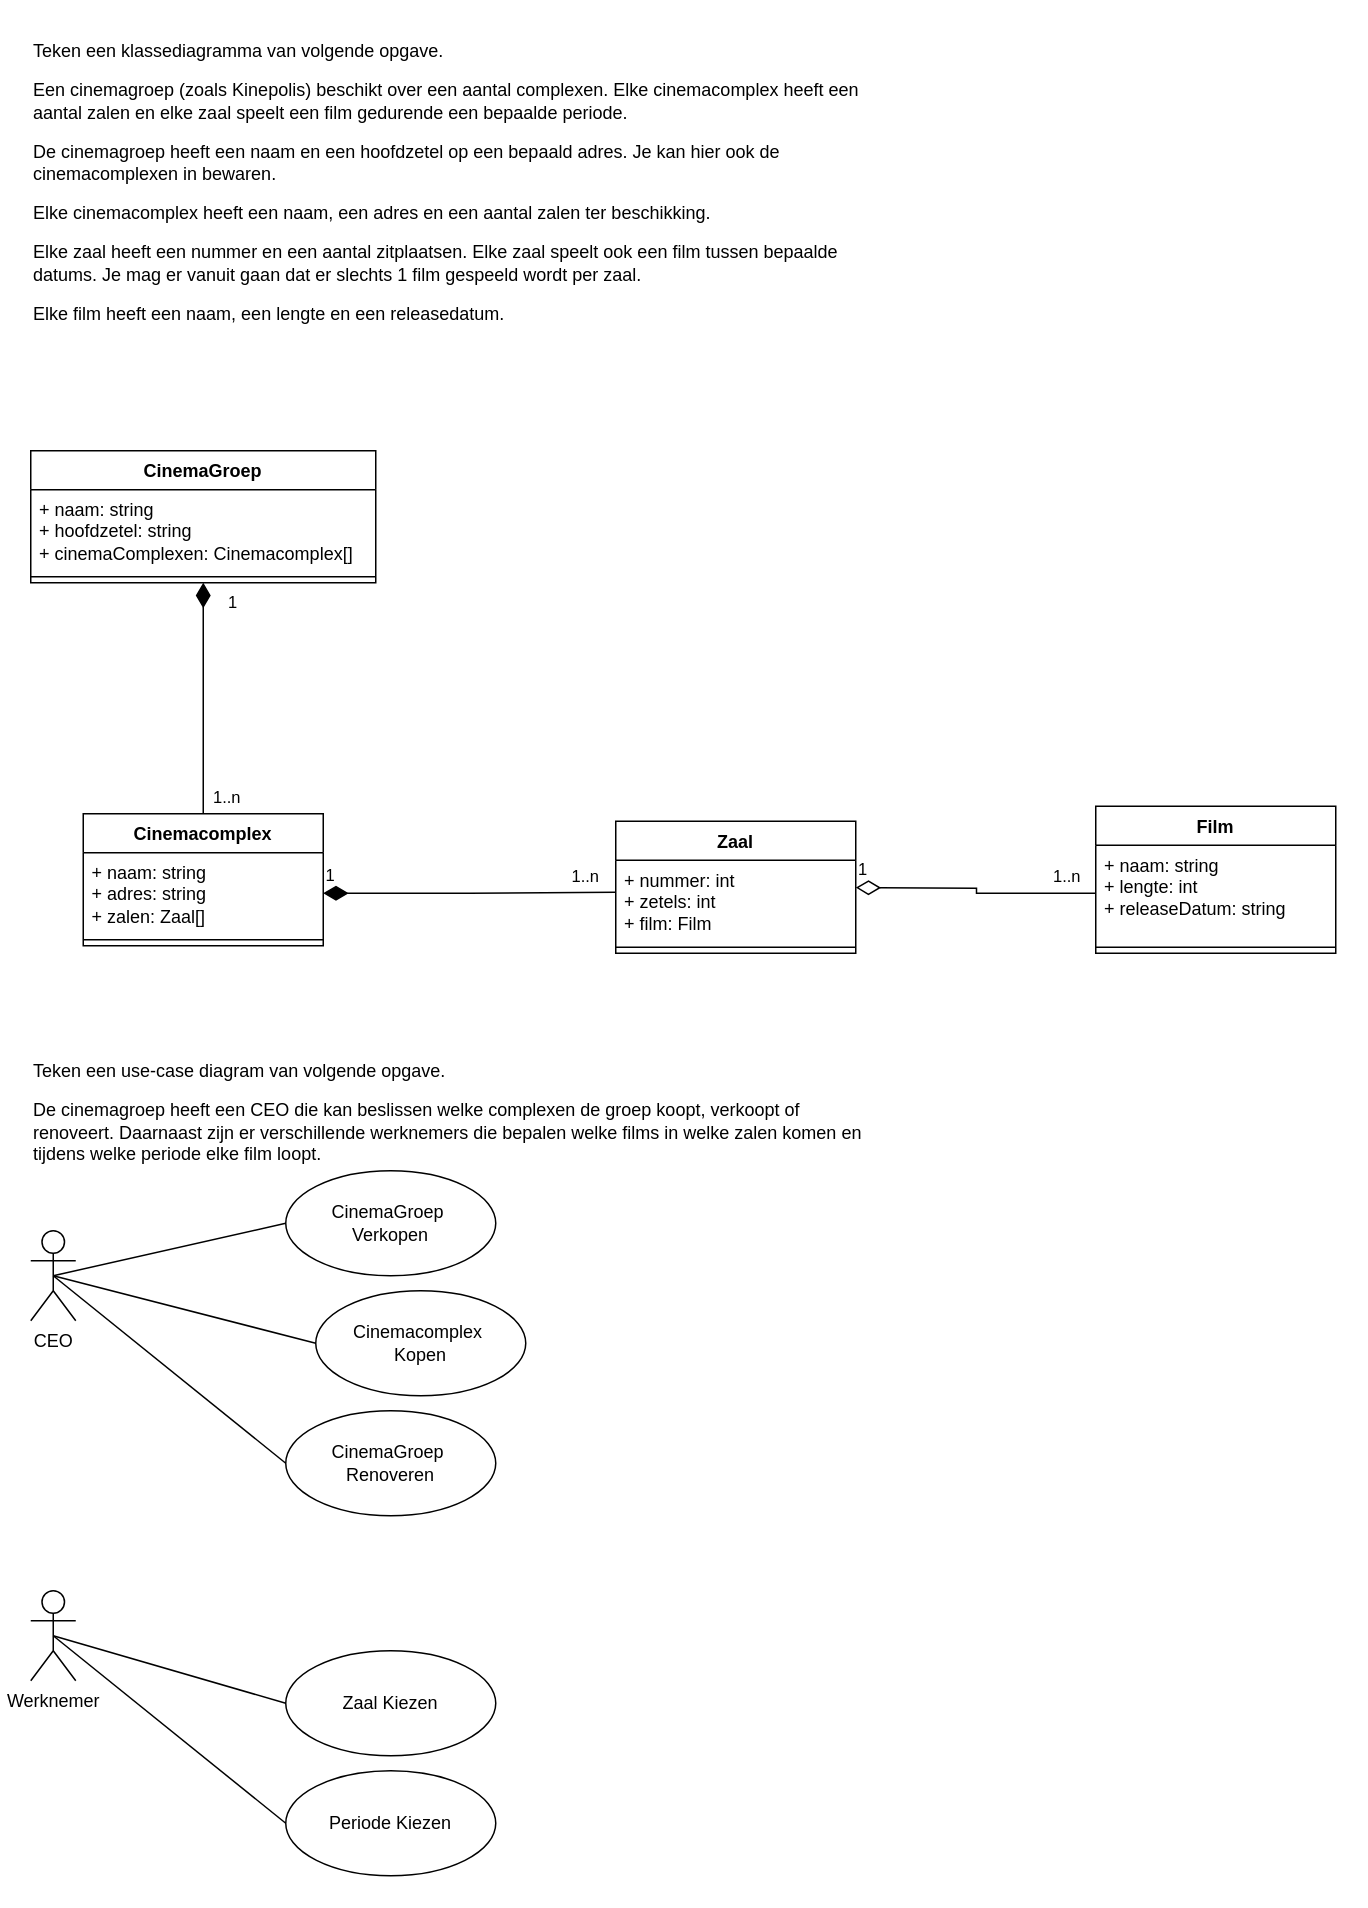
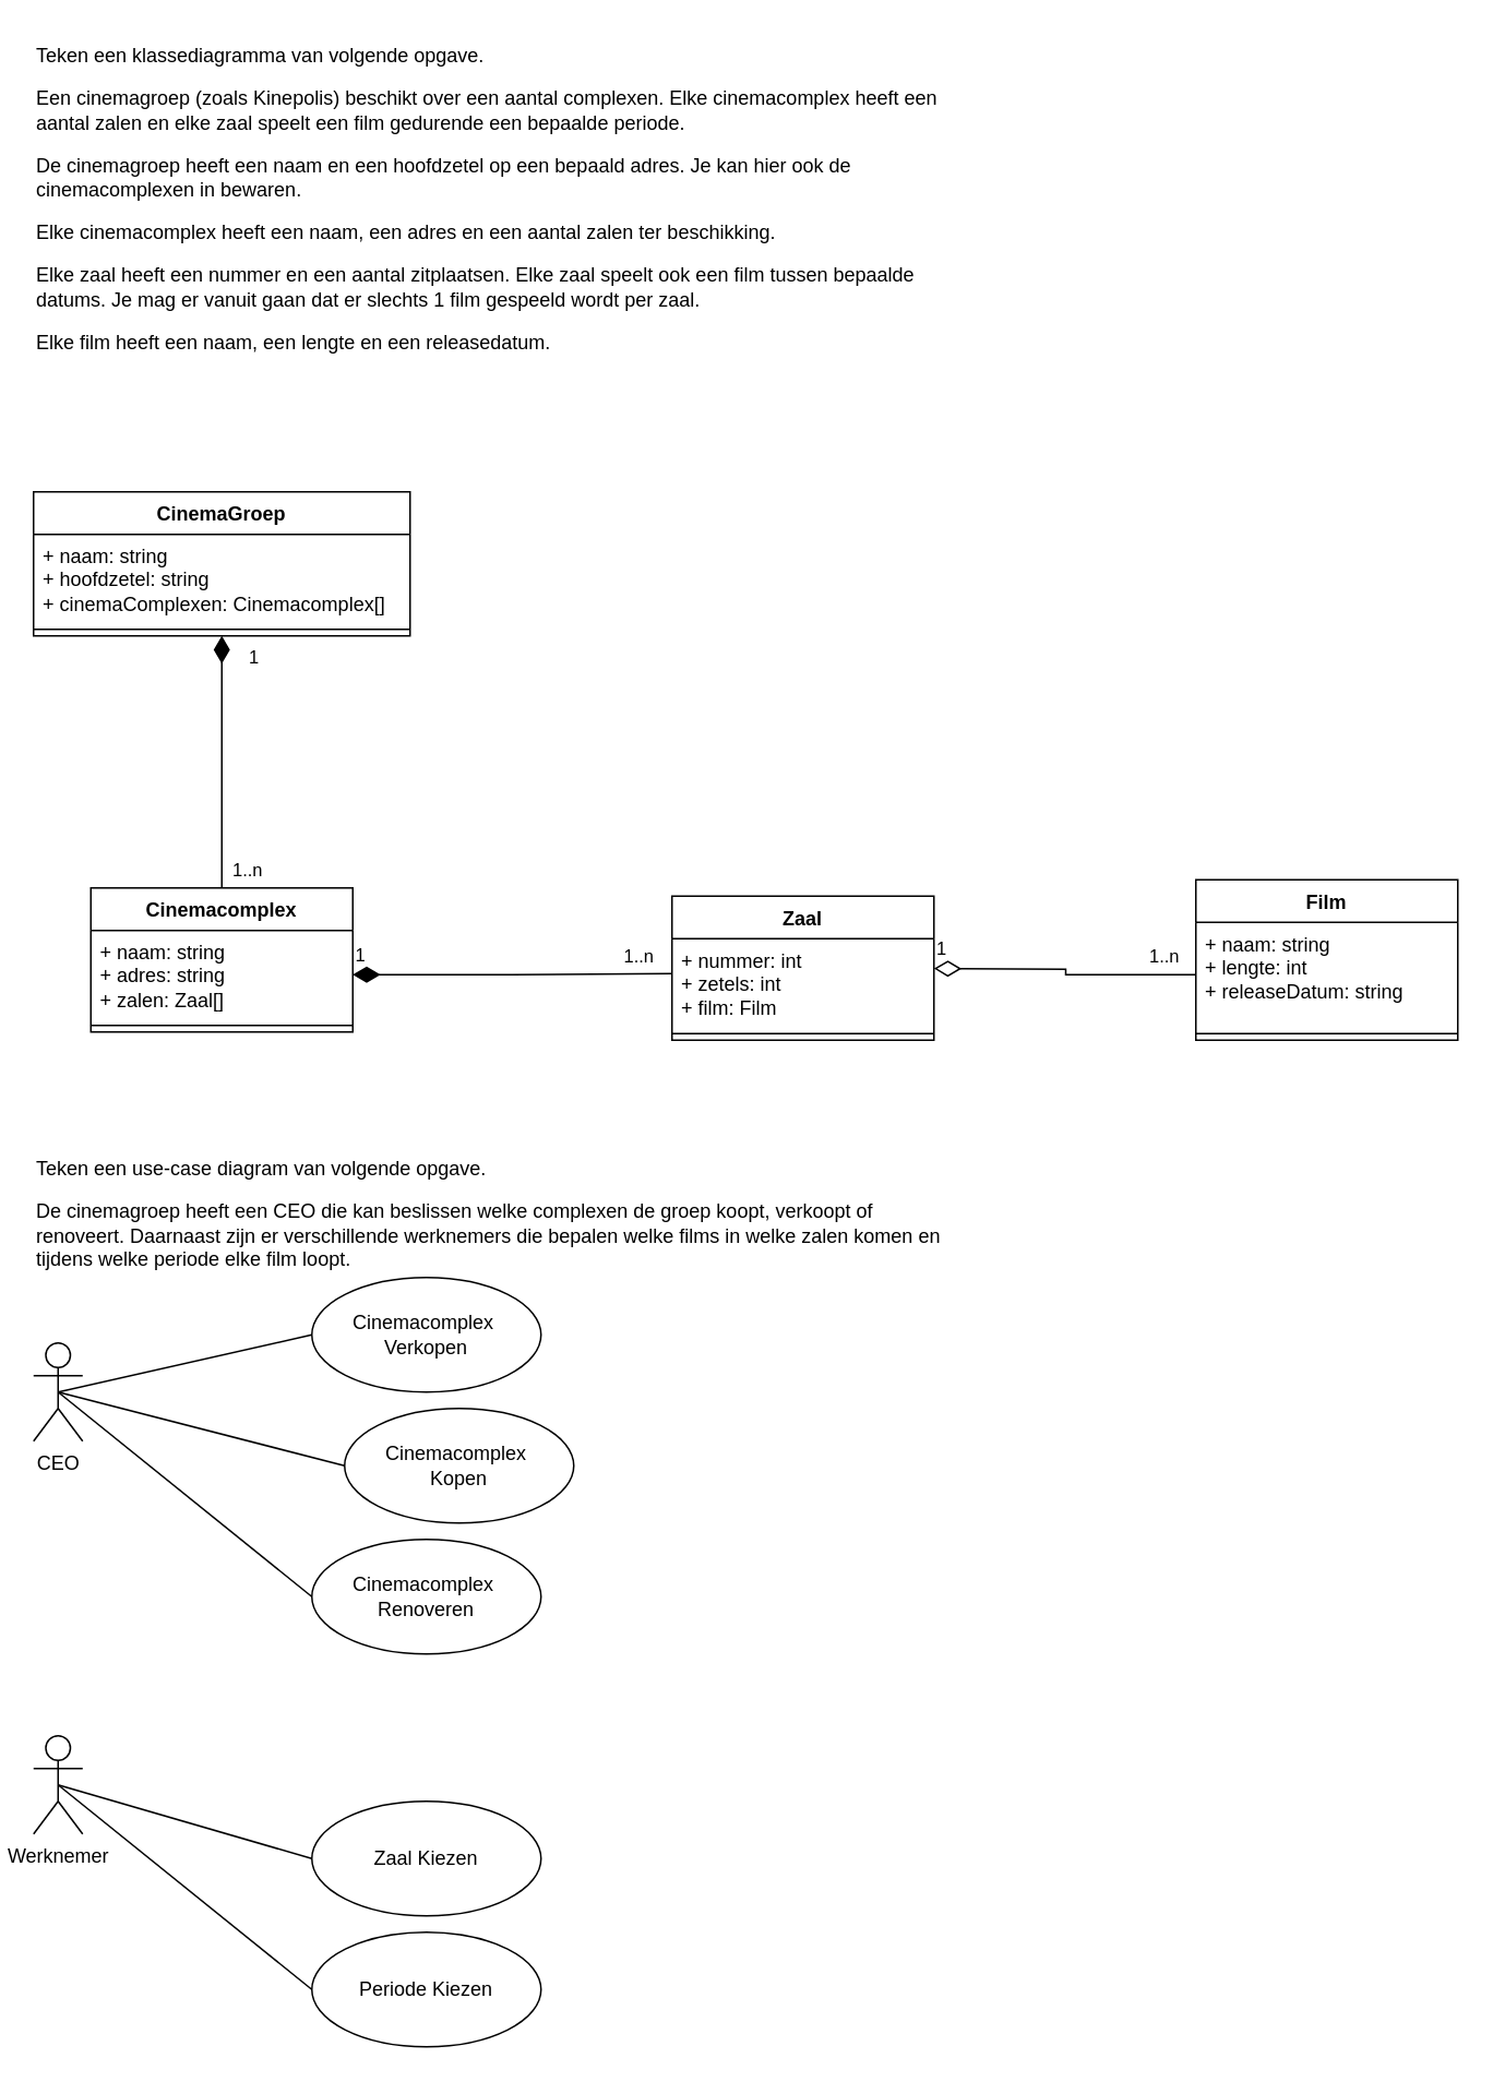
  <mxCell id="0" />
  <mxCell id="1" parent="0" />
  <mxCell id="2" value="&lt;span class=&quot;fontstyle0&quot;&gt;Teken een klassediagramma van volgende opgave.&lt;p&gt;&lt;/p&gt;Een cinemagroep (zoals Kinepolis) beschikt over een aantal complexen. Elke cinemacomplex heeft een aantal zalen en elke zaal speelt een film gedurende een bepaalde periode.&lt;p&gt;&lt;/p&gt;De cinemagroep heeft een naam en een hoofdzetel op een bepaald adres. Je kan hier ook de cinemacomplexen in bewaren.&lt;p&gt;&lt;/p&gt;Elke cinemacomplex heeft een naam, een adres en een aantal zalen ter beschikking.&lt;/span&gt;&lt;p&gt;&lt;/p&gt;&lt;span class=&quot;fontstyle0&quot;&gt;Elke zaal heeft een nummer en een aantal zitplaatsen. Elke zaal speelt ook een film tussen bepaalde datums. Je mag er vanuit gaan dat er slechts 1 film gespeeld wordt per zaal.&lt;p&gt;&lt;/p&gt;Elke film heeft een naam, een lengte en een releasedatum.&lt;/span&gt; &#10;&lt;br style=&quot;font-style: normal; font-variant: normal; font-weight: normal; letter-spacing: normal; line-height: normal; orphans: 2; text-align: -webkit-auto; text-indent: 0px; text-transform: none; white-space: normal; widows: 2; word-spacing: 0px; -webkit-text-size-adjust: auto; -webkit-text-stroke-width: 0px;&quot;&gt;" style="text;whiteSpace=wrap;html=1;" parent="1" vertex="1"><mxGeometry x="20" y="20" width="560" height="230" as="geometry" /></mxCell>
  <mxCell id="3" value="Cinemacomplex" style="swimlane;fontStyle=1;align=center;verticalAlign=top;childLayout=stackLayout;horizontal=1;startSize=26;horizontalStack=0;resizeParent=1;resizeParentMax=0;resizeLast=0;collapsible=1;marginBottom=0;whiteSpace=wrap;html=1;" parent="1" vertex="1"><mxGeometry x="55" y="542" width="160" height="88" as="geometry"><mxRectangle x="210" y="400" width="100" height="30" as="alternateBounds" /></mxGeometry></mxCell>
  <mxCell id="4" value="+ naam: string&lt;div&gt;+ adres: string&lt;/div&gt;&lt;div&gt;+ zalen: Zaal[]&lt;/div&gt;" style="text;strokeColor=none;fillColor=none;align=left;verticalAlign=top;spacingLeft=4;spacingRight=4;overflow=hidden;rotatable=0;points=[[0,0.5],[1,0.5]];portConstraint=eastwest;whiteSpace=wrap;html=1;" parent="3" vertex="1"><mxGeometry y="26" width="160" height="54" as="geometry" /></mxCell>
  <mxCell id="5" value="" style="line;strokeWidth=1;fillColor=none;align=left;verticalAlign=middle;spacingTop=-1;spacingLeft=3;spacingRight=3;rotatable=0;labelPosition=right;points=[];portConstraint=eastwest;strokeColor=inherit;" parent="3" vertex="1"><mxGeometry y="80" width="160" height="8" as="geometry" /></mxCell>
  <mxCell id="6" value="Zaal" style="swimlane;fontStyle=1;align=center;verticalAlign=top;childLayout=stackLayout;horizontal=1;startSize=26;horizontalStack=0;resizeParent=1;resizeParentMax=0;resizeLast=0;collapsible=1;marginBottom=0;whiteSpace=wrap;html=1;" parent="1" vertex="1"><mxGeometry x="410" y="547" width="160" height="88" as="geometry" /></mxCell>
  <mxCell id="7" value="+ nummer: int&lt;div&gt;+ zetels: int&lt;/div&gt;&lt;div&gt;+ film: Film&lt;/div&gt;" style="text;strokeColor=none;fillColor=none;align=left;verticalAlign=top;spacingLeft=4;spacingRight=4;overflow=hidden;rotatable=0;points=[[0,0.5],[1,0.5]];portConstraint=eastwest;whiteSpace=wrap;html=1;" parent="6" vertex="1"><mxGeometry y="26" width="160" height="54" as="geometry" /></mxCell>
  <mxCell id="8" value="" style="line;strokeWidth=1;fillColor=none;align=left;verticalAlign=middle;spacingTop=-1;spacingLeft=3;spacingRight=3;rotatable=0;labelPosition=right;points=[];portConstraint=eastwest;strokeColor=inherit;" parent="6" vertex="1"><mxGeometry y="80" width="160" height="8" as="geometry" /></mxCell>
  <mxCell id="9" value="Film" style="swimlane;fontStyle=1;align=center;verticalAlign=top;childLayout=stackLayout;horizontal=1;startSize=26;horizontalStack=0;resizeParent=1;resizeParentMax=0;resizeLast=0;collapsible=1;marginBottom=0;whiteSpace=wrap;html=1;" parent="1" vertex="1"><mxGeometry x="730" y="537" width="160" height="98" as="geometry" /></mxCell>
  <mxCell id="10" value="+ naam: string&lt;br&gt;+ lengte: int&lt;br&gt;+ releaseDatum: string" style="text;strokeColor=none;fillColor=none;align=left;verticalAlign=top;spacingLeft=4;spacingRight=4;overflow=hidden;rotatable=0;points=[[0,0.5],[1,0.5]];portConstraint=eastwest;whiteSpace=wrap;html=1;" parent="9" vertex="1"><mxGeometry y="26" width="160" height="64" as="geometry" /></mxCell>
  <mxCell id="11" value="" style="line;strokeWidth=1;fillColor=none;align=left;verticalAlign=middle;spacingTop=-1;spacingLeft=3;spacingRight=3;rotatable=0;labelPosition=right;points=[];portConstraint=eastwest;strokeColor=inherit;" parent="9" vertex="1"><mxGeometry y="90" width="160" height="8" as="geometry" /></mxCell>
  <mxCell id="12" value="CinemaGroep" style="swimlane;fontStyle=1;align=center;verticalAlign=top;childLayout=stackLayout;horizontal=1;startSize=26;horizontalStack=0;resizeParent=1;resizeParentMax=0;resizeLast=0;collapsible=1;marginBottom=0;whiteSpace=wrap;html=1;" parent="1" vertex="1"><mxGeometry x="20" y="300" width="230" height="88" as="geometry"><mxRectangle x="210" y="400" width="100" height="30" as="alternateBounds" /></mxGeometry></mxCell>
  <mxCell id="13" value="+ naam: string&lt;div&gt;+ hoofdzetel: string&lt;/div&gt;&lt;div&gt;+ cinemaComplexen: Cinemacomplex[]&lt;/div&gt;" style="text;strokeColor=none;fillColor=none;align=left;verticalAlign=top;spacingLeft=4;spacingRight=4;overflow=hidden;rotatable=0;points=[[0,0.5],[1,0.5]];portConstraint=eastwest;whiteSpace=wrap;html=1;" parent="12" vertex="1"><mxGeometry y="26" width="230" height="54" as="geometry" /></mxCell>
  <mxCell id="14" value="" style="line;strokeWidth=1;fillColor=none;align=left;verticalAlign=middle;spacingTop=-1;spacingLeft=3;spacingRight=3;rotatable=0;labelPosition=right;points=[];portConstraint=eastwest;strokeColor=inherit;" parent="12" vertex="1"><mxGeometry y="80" width="230" height="8" as="geometry" /></mxCell>
  <mxCell id="15" value="1" style="endArrow=none;html=1;endSize=12;startArrow=diamondThin;startSize=14;startFill=1;edgeStyle=orthogonalEdgeStyle;align=left;verticalAlign=bottom;rounded=0;exitX=0.5;exitY=1;exitDx=0;exitDy=0;entryX=0.5;entryY=0;entryDx=0;entryDy=0;endFill=0;" parent="1" source="12" target="3" edge="1"><mxGeometry x="-0.714" y="15" relative="1" as="geometry"><mxPoint x="310" y="470" as="sourcePoint" /><mxPoint x="470" y="470" as="targetPoint" /><mxPoint as="offset" /></mxGeometry></mxCell>
  <mxCell id="16" value="1" style="endArrow=none;html=1;endSize=12;startArrow=diamondThin;startSize=14;startFill=1;edgeStyle=orthogonalEdgeStyle;align=left;verticalAlign=bottom;rounded=0;exitX=1;exitY=0.5;exitDx=0;exitDy=0;entryX=-0.001;entryY=0.396;entryDx=0;entryDy=0;entryPerimeter=0;endFill=0;" parent="1" source="4" target="7" edge="1"><mxGeometry x="-1" y="3" relative="1" as="geometry"><mxPoint x="330" y="510" as="sourcePoint" /><mxPoint x="490" y="510" as="targetPoint" /></mxGeometry></mxCell>
  <mxCell id="17" value="1" style="endArrow=none;html=1;endSize=12;startArrow=diamondThin;startSize=14;startFill=0;edgeStyle=orthogonalEdgeStyle;align=left;verticalAlign=bottom;rounded=0;exitX=1;exitY=0.5;exitDx=0;exitDy=0;entryX=0;entryY=0.5;entryDx=0;entryDy=0;endFill=0;" parent="1" target="10" edge="1"><mxGeometry x="-1" y="3" relative="1" as="geometry"><mxPoint x="570" y="591.24" as="sourcePoint" /><mxPoint x="765" y="590.24" as="targetPoint" /></mxGeometry></mxCell>
  <mxCell id="18" value="&lt;span class=&quot;fontstyle0&quot;&gt;Teken een use-case diagram van volgende opgave.&lt;p&gt;&lt;/p&gt;De cinemagroep heeft een CEO die kan beslissen welke complexen de groep koopt, verkoopt of renoveert. Daarnaast zijn er verschillende werknemers die bepalen welke films in welke zalen komen en tijdens welke periode elke film loopt.&lt;/span&gt; &#10;&lt;br style=&quot;font-style: normal; font-variant: normal; font-weight: normal; letter-spacing: normal; line-height: normal; orphans: 2; text-align: -webkit-auto; text-indent: 0px; text-transform: none; white-space: normal; widows: 2; word-spacing: 0px; -webkit-text-size-adjust: auto; -webkit-text-stroke-width: 0px;&quot;&gt;" style="text;whiteSpace=wrap;html=1;" parent="1" vertex="1"><mxGeometry x="20" y="700" width="560" height="110" as="geometry" /></mxCell>
  <mxCell id="19" value="&lt;span style=&quot;font-size: 11px; text-wrap: nowrap; background-color: rgb(255, 255, 255);&quot;&gt;1..n&lt;/span&gt;" style="text;whiteSpace=wrap;html=1;" parent="1" vertex="1"><mxGeometry x="140" y="517" width="30" height="20" as="geometry" /></mxCell>
  <mxCell id="20" value="&lt;span style=&quot;font-size: 11px; text-wrap: nowrap; background-color: rgb(255, 255, 255);&quot;&gt;1..n&lt;/span&gt;" style="text;whiteSpace=wrap;html=1;" parent="1" vertex="1"><mxGeometry x="379" y="570" width="30" height="20" as="geometry" /></mxCell>
  <mxCell id="21" value="&lt;span style=&quot;font-size: 11px; text-wrap: nowrap; background-color: rgb(255, 255, 255);&quot;&gt;1..n&lt;/span&gt;" style="text;whiteSpace=wrap;html=1;" parent="1" vertex="1"><mxGeometry x="700" y="570" width="30" height="20" as="geometry" /></mxCell>
  <mxCell id="22" value="CEO" style="shape=umlActor;verticalLabelPosition=bottom;verticalAlign=top;html=1;" parent="1" vertex="1"><mxGeometry x="20" y="820" width="30" height="60" as="geometry" /></mxCell>
- <mxCell id="23" value="CinemaGroep&amp;nbsp;&lt;br&gt;Verkopen" style="ellipse;whiteSpace=wrap;html=1;" parent="1" vertex="1"><mxGeometry x="190" y="780" width="140" height="70" as="geometry" /></mxCell>
+ <mxCell id="23" value="Cinemacomplex&amp;nbsp;&lt;br&gt;Verkopen" style="ellipse;whiteSpace=wrap;html=1;" parent="1" vertex="1"><mxGeometry x="190" y="780" width="140" height="70" as="geometry" /></mxCell>
  <mxCell id="24" value="Cinemacomplex&amp;nbsp;&lt;br&gt;Kopen" style="ellipse;whiteSpace=wrap;html=1;" parent="1" vertex="1"><mxGeometry x="210" y="860" width="140" height="70" as="geometry" /></mxCell>
- <mxCell id="25" value="CinemaGroep&amp;nbsp;&lt;br&gt;Renoveren" style="ellipse;whiteSpace=wrap;html=1;" parent="1" vertex="1"><mxGeometry x="190" y="940" width="140" height="70" as="geometry" /></mxCell>
+ <mxCell id="25" value="Cinemacomplex&amp;nbsp;&lt;br&gt;Renoveren" style="ellipse;whiteSpace=wrap;html=1;" parent="1" vertex="1"><mxGeometry x="190" y="940" width="140" height="70" as="geometry" /></mxCell>
  <mxCell id="26" value="" style="endArrow=none;html=1;rounded=0;entryX=0;entryY=0.5;entryDx=0;entryDy=0;exitX=0.5;exitY=0.5;exitDx=0;exitDy=0;exitPerimeter=0;" parent="1" source="22" target="23" edge="1"><mxGeometry width="50" height="50" relative="1" as="geometry"><mxPoint x="60" y="860" as="sourcePoint" /><mxPoint x="290" y="850" as="targetPoint" /></mxGeometry></mxCell>
  <mxCell id="27" value="" style="endArrow=none;html=1;rounded=0;entryX=0;entryY=0.5;entryDx=0;entryDy=0;exitX=0.5;exitY=0.5;exitDx=0;exitDy=0;exitPerimeter=0;" parent="1" source="22" target="24" edge="1"><mxGeometry width="50" height="50" relative="1" as="geometry"><mxPoint x="45" y="860" as="sourcePoint" /><mxPoint x="200" y="825" as="targetPoint" /></mxGeometry></mxCell>
  <mxCell id="28" value="" style="endArrow=none;html=1;rounded=0;entryX=0;entryY=0.5;entryDx=0;entryDy=0;exitX=0.5;exitY=0.5;exitDx=0;exitDy=0;exitPerimeter=0;" parent="1" source="22" target="25" edge="1"><mxGeometry width="50" height="50" relative="1" as="geometry"><mxPoint x="55" y="870" as="sourcePoint" /><mxPoint x="210" y="835" as="targetPoint" /></mxGeometry></mxCell>
  <mxCell id="29" value="Werknemer" style="shape=umlActor;verticalLabelPosition=bottom;verticalAlign=top;html=1;" parent="1" vertex="1"><mxGeometry x="20" y="1060" width="30" height="60" as="geometry" /></mxCell>
  <mxCell id="30" value="Zaal Kiezen" style="ellipse;whiteSpace=wrap;html=1;" parent="1" vertex="1"><mxGeometry x="190" y="1100" width="140" height="70" as="geometry" /></mxCell>
  <mxCell id="31" value="Periode Kiezen" style="ellipse;whiteSpace=wrap;html=1;" parent="1" vertex="1"><mxGeometry x="190" y="1180" width="140" height="70" as="geometry" /></mxCell>
  <mxCell id="32" value="" style="endArrow=none;html=1;rounded=0;entryX=0;entryY=0.5;entryDx=0;entryDy=0;exitX=0.5;exitY=0.5;exitDx=0;exitDy=0;exitPerimeter=0;" parent="1" source="29" target="30" edge="1"><mxGeometry width="50" height="50" relative="1" as="geometry"><mxPoint x="45" y="1100" as="sourcePoint" /><mxPoint x="200" y="1065" as="targetPoint" /></mxGeometry></mxCell>
  <mxCell id="33" value="" style="endArrow=none;html=1;rounded=0;entryX=0;entryY=0.5;entryDx=0;entryDy=0;exitX=0.5;exitY=0.5;exitDx=0;exitDy=0;exitPerimeter=0;" parent="1" source="29" target="31" edge="1"><mxGeometry width="50" height="50" relative="1" as="geometry"><mxPoint x="55" y="1110" as="sourcePoint" /><mxPoint x="210" y="1075" as="targetPoint" /></mxGeometry></mxCell>
